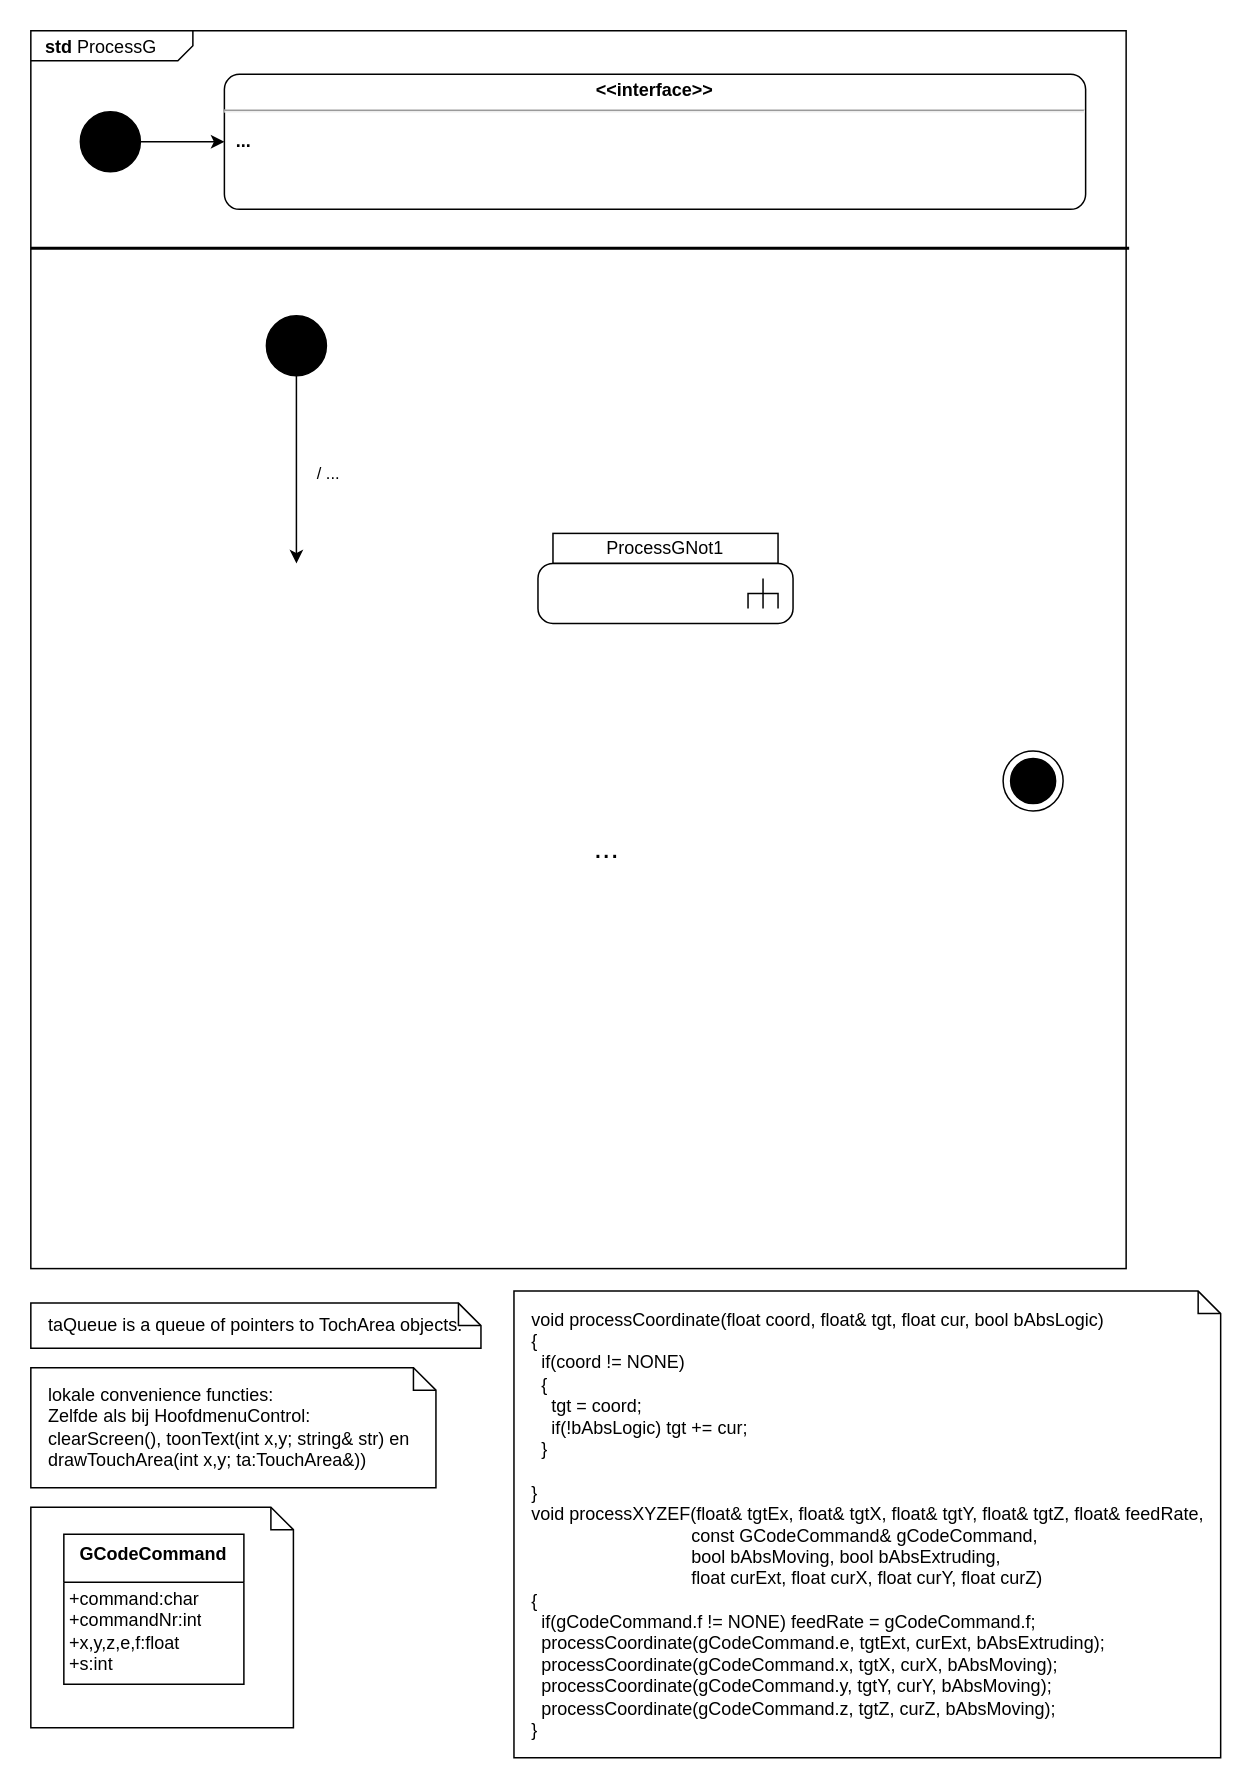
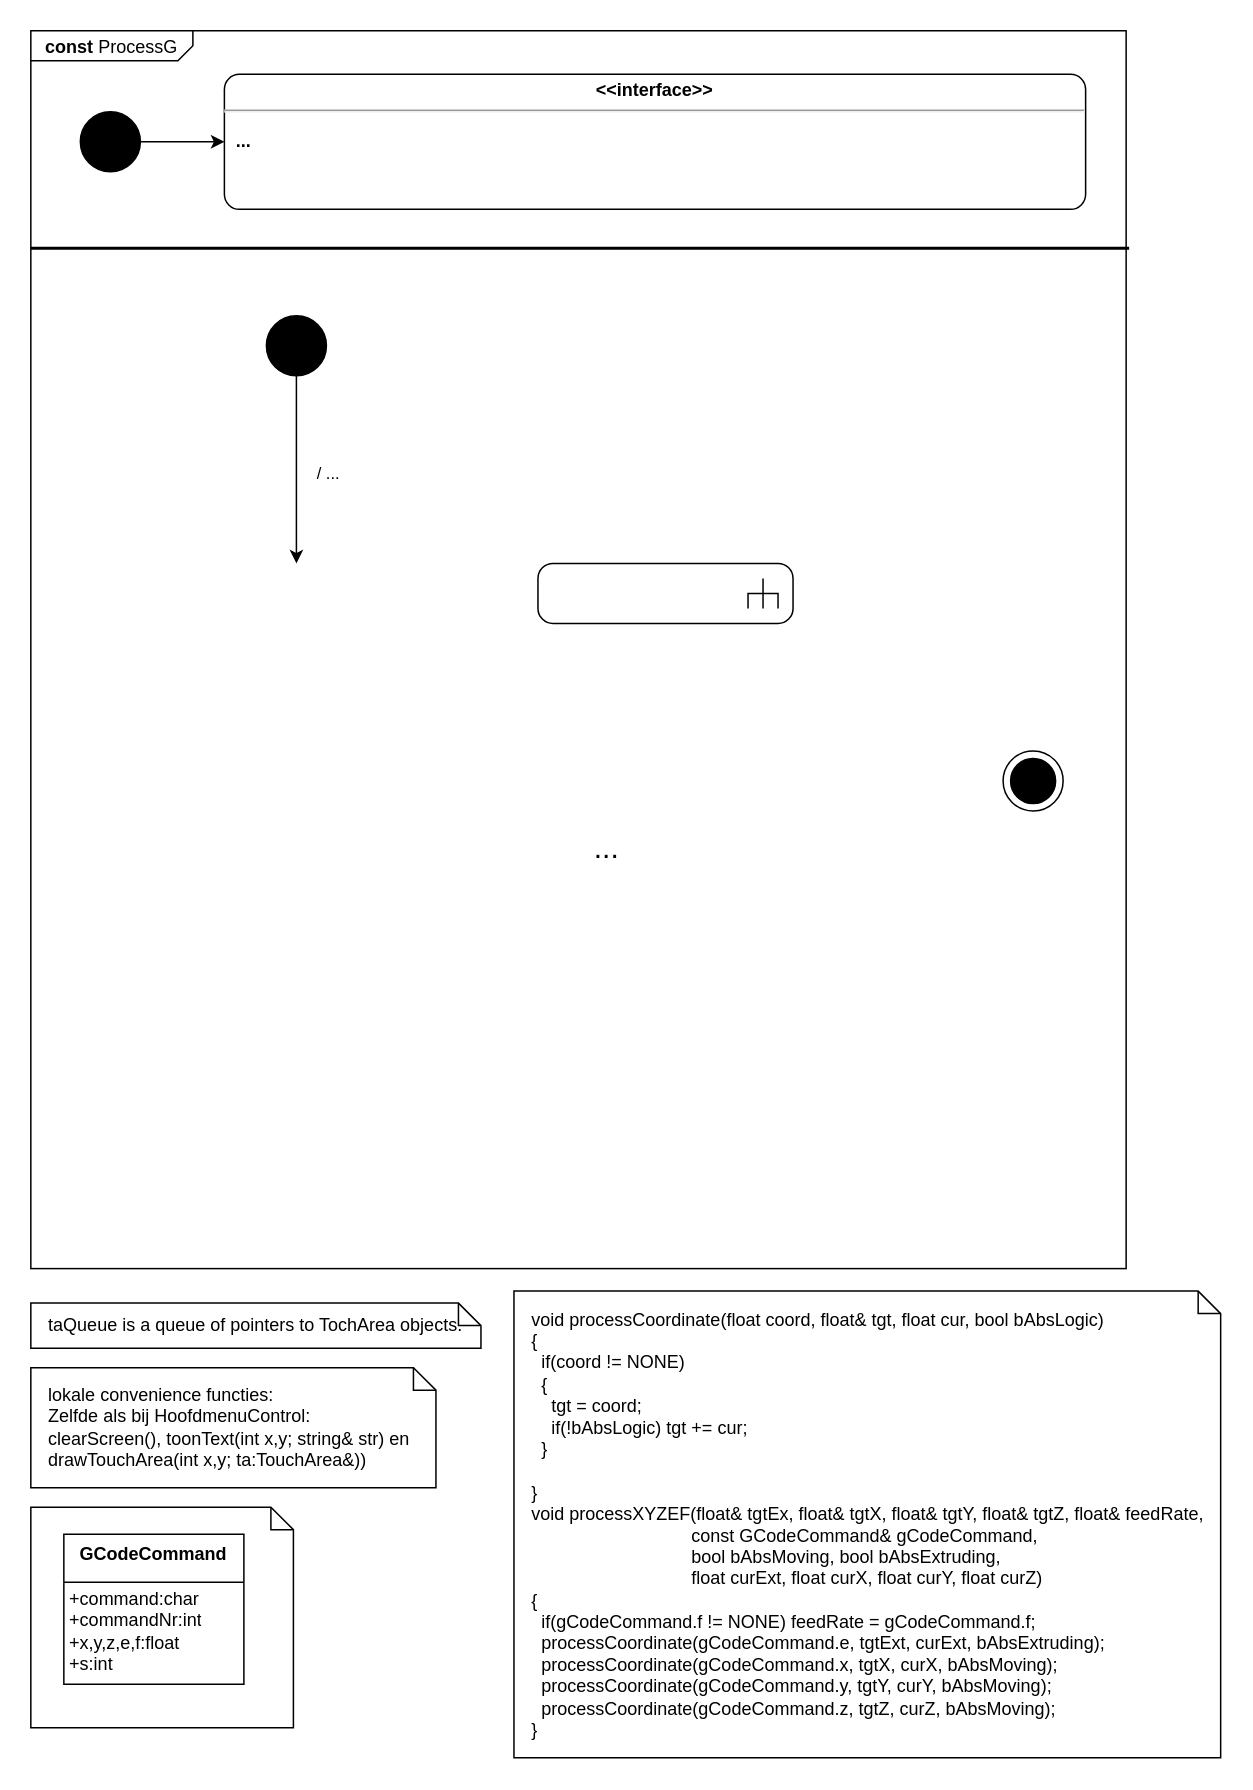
  <mxCell id="0" />
  <mxCell id="1" parent="0" />
- <mxCell id="2" value="&lt;p style=&quot;margin:0px;margin-top:4px;margin-left:10px;text-align:left;&quot;&gt;&lt;b&gt;std&lt;/b&gt; ProcessG&lt;/p&gt;" style="html=1;shape=mxgraph.sysml.package;labelX=108.8;align=left;spacingLeft=10;overflow=fill;recursiveResize=0;container=0;" vertex="1" parent="1"><mxGeometry x="20" y="20" width="730" height="825" as="geometry" /></mxCell>
+ <mxCell id="2" value="&lt;p style=&quot;margin:0px;margin-top:4px;margin-left:10px;text-align:left;&quot;&gt;&lt;b&gt;const&lt;/b&gt; ProcessG&lt;/p&gt;" style="html=1;shape=mxgraph.sysml.package;labelX=108.8;align=left;spacingLeft=10;overflow=fill;recursiveResize=0;container=0;" vertex="1" parent="1"><mxGeometry x="20" y="20" width="730" height="825" as="geometry" /></mxCell>
  <mxCell id="3" value="/ ..." style="edgeStyle=orthogonalEdgeStyle;rounded=0;orthogonalLoop=1;jettySize=auto;html=1;align=left;" edge="1" parent="1" source="4"><mxGeometry x="0.043" y="12" relative="1" as="geometry"><mxPoint as="offset" /><mxPoint x="197" y="375" as="targetPoint" /></mxGeometry></mxCell>
  <mxCell id="4" value="" style="shape=ellipse;html=1;fillColor=strokeColor;fontSize=18;fontColor=#ffffff;" vertex="1" parent="1"><mxGeometry x="177" y="210" width="40" height="40" as="geometry" /></mxCell>
  <mxCell id="5" value="taQueue is a queue of pointers to TochArea objects." style="shape=note;size=15;align=left;spacingLeft=10;html=1;whiteSpace=wrap;" vertex="1" parent="1"><mxGeometry x="20" y="868" width="300" height="30" as="geometry" /></mxCell>
  <mxCell id="6" value="lokale convenience functies:&lt;br style=&quot;border-color: var(--border-color);&quot;&gt;Zelfde als bij HoofdmenuControl:&lt;br style=&quot;border-color: var(--border-color);&quot;&gt;clearScreen(),&amp;nbsp;toonText(int x,y; string&amp;amp; str) en &lt;br&gt;drawTouchArea(int x,y; ta:TouchArea&amp;amp;))" style="shape=note;size=15;align=left;spacingLeft=10;html=1;whiteSpace=wrap;" vertex="1" parent="1"><mxGeometry x="20" y="911" width="270" height="80" as="geometry" /></mxCell>
  <mxCell id="7" value="" style="shape=mxgraph.sysml.actFinal;html=1;verticalLabelPosition=bottom;labelBackgroundColor=#ffffff;verticalAlign=top;" vertex="1" parent="1"><mxGeometry x="668" y="500" width="40" height="40" as="geometry" /></mxCell>
- <mxCell id="8" value="ProcessGNot1" style="rounded=0;whiteSpace=wrap;html=1;" vertex="1" parent="1"><mxGeometry x="368" y="355" width="150" height="20" as="geometry" /></mxCell>
  <mxCell id="9" value="&lt;span style=&quot;background-color: initial;&quot;&gt;void processCoordinate(float coord, float&amp;amp; tgt, float cur, bool bAbsLogic)&lt;/span&gt;&lt;br&gt;&lt;div&gt;{&lt;/div&gt;&lt;div&gt;&amp;nbsp; if(coord != NONE)&amp;nbsp;&lt;/div&gt;&lt;div&gt;&amp;nbsp; {&lt;/div&gt;&lt;div&gt;&amp;nbsp; &amp;nbsp; tgt = coord;&lt;/div&gt;&lt;div&gt;&lt;span style=&quot;white-space: pre;&quot;&gt;&amp;nbsp;&amp;nbsp;&amp;nbsp;&amp;nbsp;&lt;/span&gt;if(!bAbsLogic) tgt += cur;&lt;/div&gt;&lt;div&gt;&amp;nbsp; }&lt;/div&gt;&lt;div&gt;&lt;br&gt;&lt;/div&gt;&lt;div&gt;}&lt;/div&gt;void processXYZEF(float&amp;amp; tgtEx, float&amp;amp; tgtX, float&amp;amp; tgtY, float&amp;amp; tgtZ, float&amp;amp; feedRate,&lt;br&gt;&amp;nbsp; &amp;nbsp; &amp;nbsp; &amp;nbsp; &amp;nbsp; &amp;nbsp; &amp;nbsp; &amp;nbsp; &amp;nbsp; &amp;nbsp; &amp;nbsp; &amp;nbsp; &amp;nbsp; &amp;nbsp; &amp;nbsp; &amp;nbsp; const GCodeCommand&amp;amp; gCodeCommand, &lt;br&gt;&amp;nbsp; &amp;nbsp; &amp;nbsp; &amp;nbsp; &amp;nbsp; &amp;nbsp; &amp;nbsp; &amp;nbsp; &amp;nbsp; &amp;nbsp; &amp;nbsp; &amp;nbsp; &amp;nbsp; &amp;nbsp; &amp;nbsp; &amp;nbsp; bool bAbsMoving, bool bAbsExtruding,&lt;br&gt;&amp;nbsp; &amp;nbsp; &amp;nbsp; &amp;nbsp; &amp;nbsp; &amp;nbsp; &amp;nbsp; &amp;nbsp; &amp;nbsp; &amp;nbsp; &amp;nbsp; &amp;nbsp; &amp;nbsp; &amp;nbsp; &amp;nbsp; &amp;nbsp; float curExt, float curX, float curY, float curZ)&lt;br&gt;{&lt;div&gt;&amp;nbsp; if(gCodeCommand.f != NONE) feedRate = gCodeCommand.f;&lt;/div&gt;&lt;div&gt;&amp;nbsp; processCoordinate(gCodeCommand.e, tgtExt, curExt, bAbsExtruding);&lt;/div&gt;&lt;div&gt;&amp;nbsp; processCoordinate(gCodeCommand.x, tgtX, curX, bAbsMoving);&lt;/div&gt;&lt;div&gt;&amp;nbsp; processCoordinate(gCodeCommand.y, tgtY, curY, bAbsMoving);&lt;/div&gt;&lt;div&gt;&amp;nbsp; processCoordinate(gCodeCommand.z, tgtZ, curZ, bAbsMoving);&lt;/div&gt;&lt;div&gt;}&lt;/div&gt;" style="shape=note;size=15;align=left;spacingLeft=10;html=1;whiteSpace=wrap;" vertex="1" parent="1"><mxGeometry x="342" y="860" width="471" height="311" as="geometry" /></mxCell>
  <mxCell id="10" value="" style="shape=note;size=15;align=left;spacingLeft=10;html=1;whiteSpace=wrap;" vertex="1" parent="1"><mxGeometry x="20" y="1004" width="175" height="147" as="geometry" /></mxCell>
  <mxCell id="11" value="GCodeCommand" style="swimlane;fontStyle=1;align=center;verticalAlign=top;childLayout=stackLayout;horizontal=1;startSize=32;horizontalStack=0;resizeParent=1;resizeParentMax=0;resizeLast=0;collapsible=1;marginBottom=0;whiteSpace=wrap;html=1;" vertex="1" parent="1"><mxGeometry x="42" y="1022" width="120" height="100" as="geometry" /></mxCell>
  <mxCell id="12" value="+command:char&lt;br&gt;+commandNr:int&lt;br&gt;+x,y,z,e,f:float&lt;br&gt;+s:int" style="text;strokeColor=none;fillColor=none;align=left;verticalAlign=top;spacingLeft=4;spacingRight=4;overflow=hidden;rotatable=0;points=[[0,0.5],[1,0.5]];portConstraint=eastwest;whiteSpace=wrap;html=1;spacing=0;" vertex="1" parent="11"><mxGeometry y="32" width="120" height="68" as="geometry" /></mxCell>
  <mxCell id="13" value="&lt;p style=&quot;margin:0px;margin-top:4px;text-align:center;&quot;&gt;&lt;b&gt;&amp;lt;&amp;lt;interface&amp;gt;&amp;gt;&lt;/b&gt;&lt;/p&gt;&lt;hr&gt;&lt;p&gt;&lt;/p&gt;&lt;p style=&quot;margin:0px;margin-left:8px;text-align:left;&quot;&gt;&lt;b&gt;...&lt;/b&gt;&lt;/p&gt;" style="shape=mxgraph.sysml.simpleState;html=1;overflow=fill;whiteSpace=wrap;align=center;" vertex="1" parent="1"><mxGeometry x="149" y="49" width="574" height="90" as="geometry" /></mxCell>
  <mxCell id="14" style="edgeStyle=orthogonalEdgeStyle;rounded=0;orthogonalLoop=1;jettySize=auto;html=1;" edge="1" parent="1" source="15" target="13"><mxGeometry relative="1" as="geometry" /></mxCell>
  <mxCell id="15" value="" style="shape=ellipse;html=1;fillColor=strokeColor;fontSize=18;fontColor=#ffffff;" vertex="1" parent="1"><mxGeometry x="53" y="74" width="40" height="40" as="geometry" /></mxCell>
  <mxCell id="16" value="" style="line;strokeWidth=2;html=1;" vertex="1" parent="1"><mxGeometry x="20" y="160" width="732" height="10" as="geometry" /></mxCell>
  <mxCell id="17" value="..." style="text;html=1;strokeColor=none;fillColor=none;align=center;verticalAlign=middle;whiteSpace=wrap;rounded=0;fontSize=20;" vertex="1" parent="1"><mxGeometry x="374" y="549" width="60" height="30" as="geometry" /></mxCell>
  <mxCell id="18" value="" style="html=1;shape=mxgraph.sysml.callBehAct;whiteSpace=wrap;align=center;fontColor=none;noLabel=1;labelBorderColor=none;labelBackgroundColor=none;strokeColor=default;fillColor=default;strokeWidth=1;" vertex="1" parent="1"><mxGeometry x="358" y="375" width="170" height="40" as="geometry" /></mxCell>
